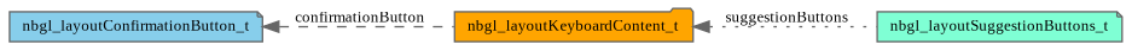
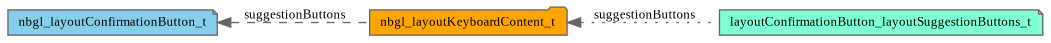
  digraph {
    fontname="Liberation Serif"
    rankdir=LR
    node [color=gray40 fontname="Liberation Serif" fontsize=10 shape=note style=filled]
    edge [color=gray40 dir=back fontname="Liberation Serif" fontsize=10 labelfontname=Helvetica labelfontsize=10]
    n1 [fillcolor=orange fontcolor=black height=0.2 label=nbgl_layoutKeyboardContent_t shape=folder width=0.4]
-   n2 [fillcolor=aquamarine height=0.2 label=nbgl_layoutSuggestionButtons_t width=0.4]
+   n2 [fillcolor=aquamarine height=0.2 label=layoutConfirmationButton_layoutSuggestionButtons_t width=0.4]
    n3 [fillcolor=skyblue height=0.2 label=nbgl_layoutConfirmationButton_t width=0.4]
    n1 -> n2 [label=" suggestionButtons" style=dotted]
-   n3 -> n1 [label=" confirmationButton" style=dashed]
+   n3 -> n1 [label=" suggestionButtons" style=dashed]
  }
